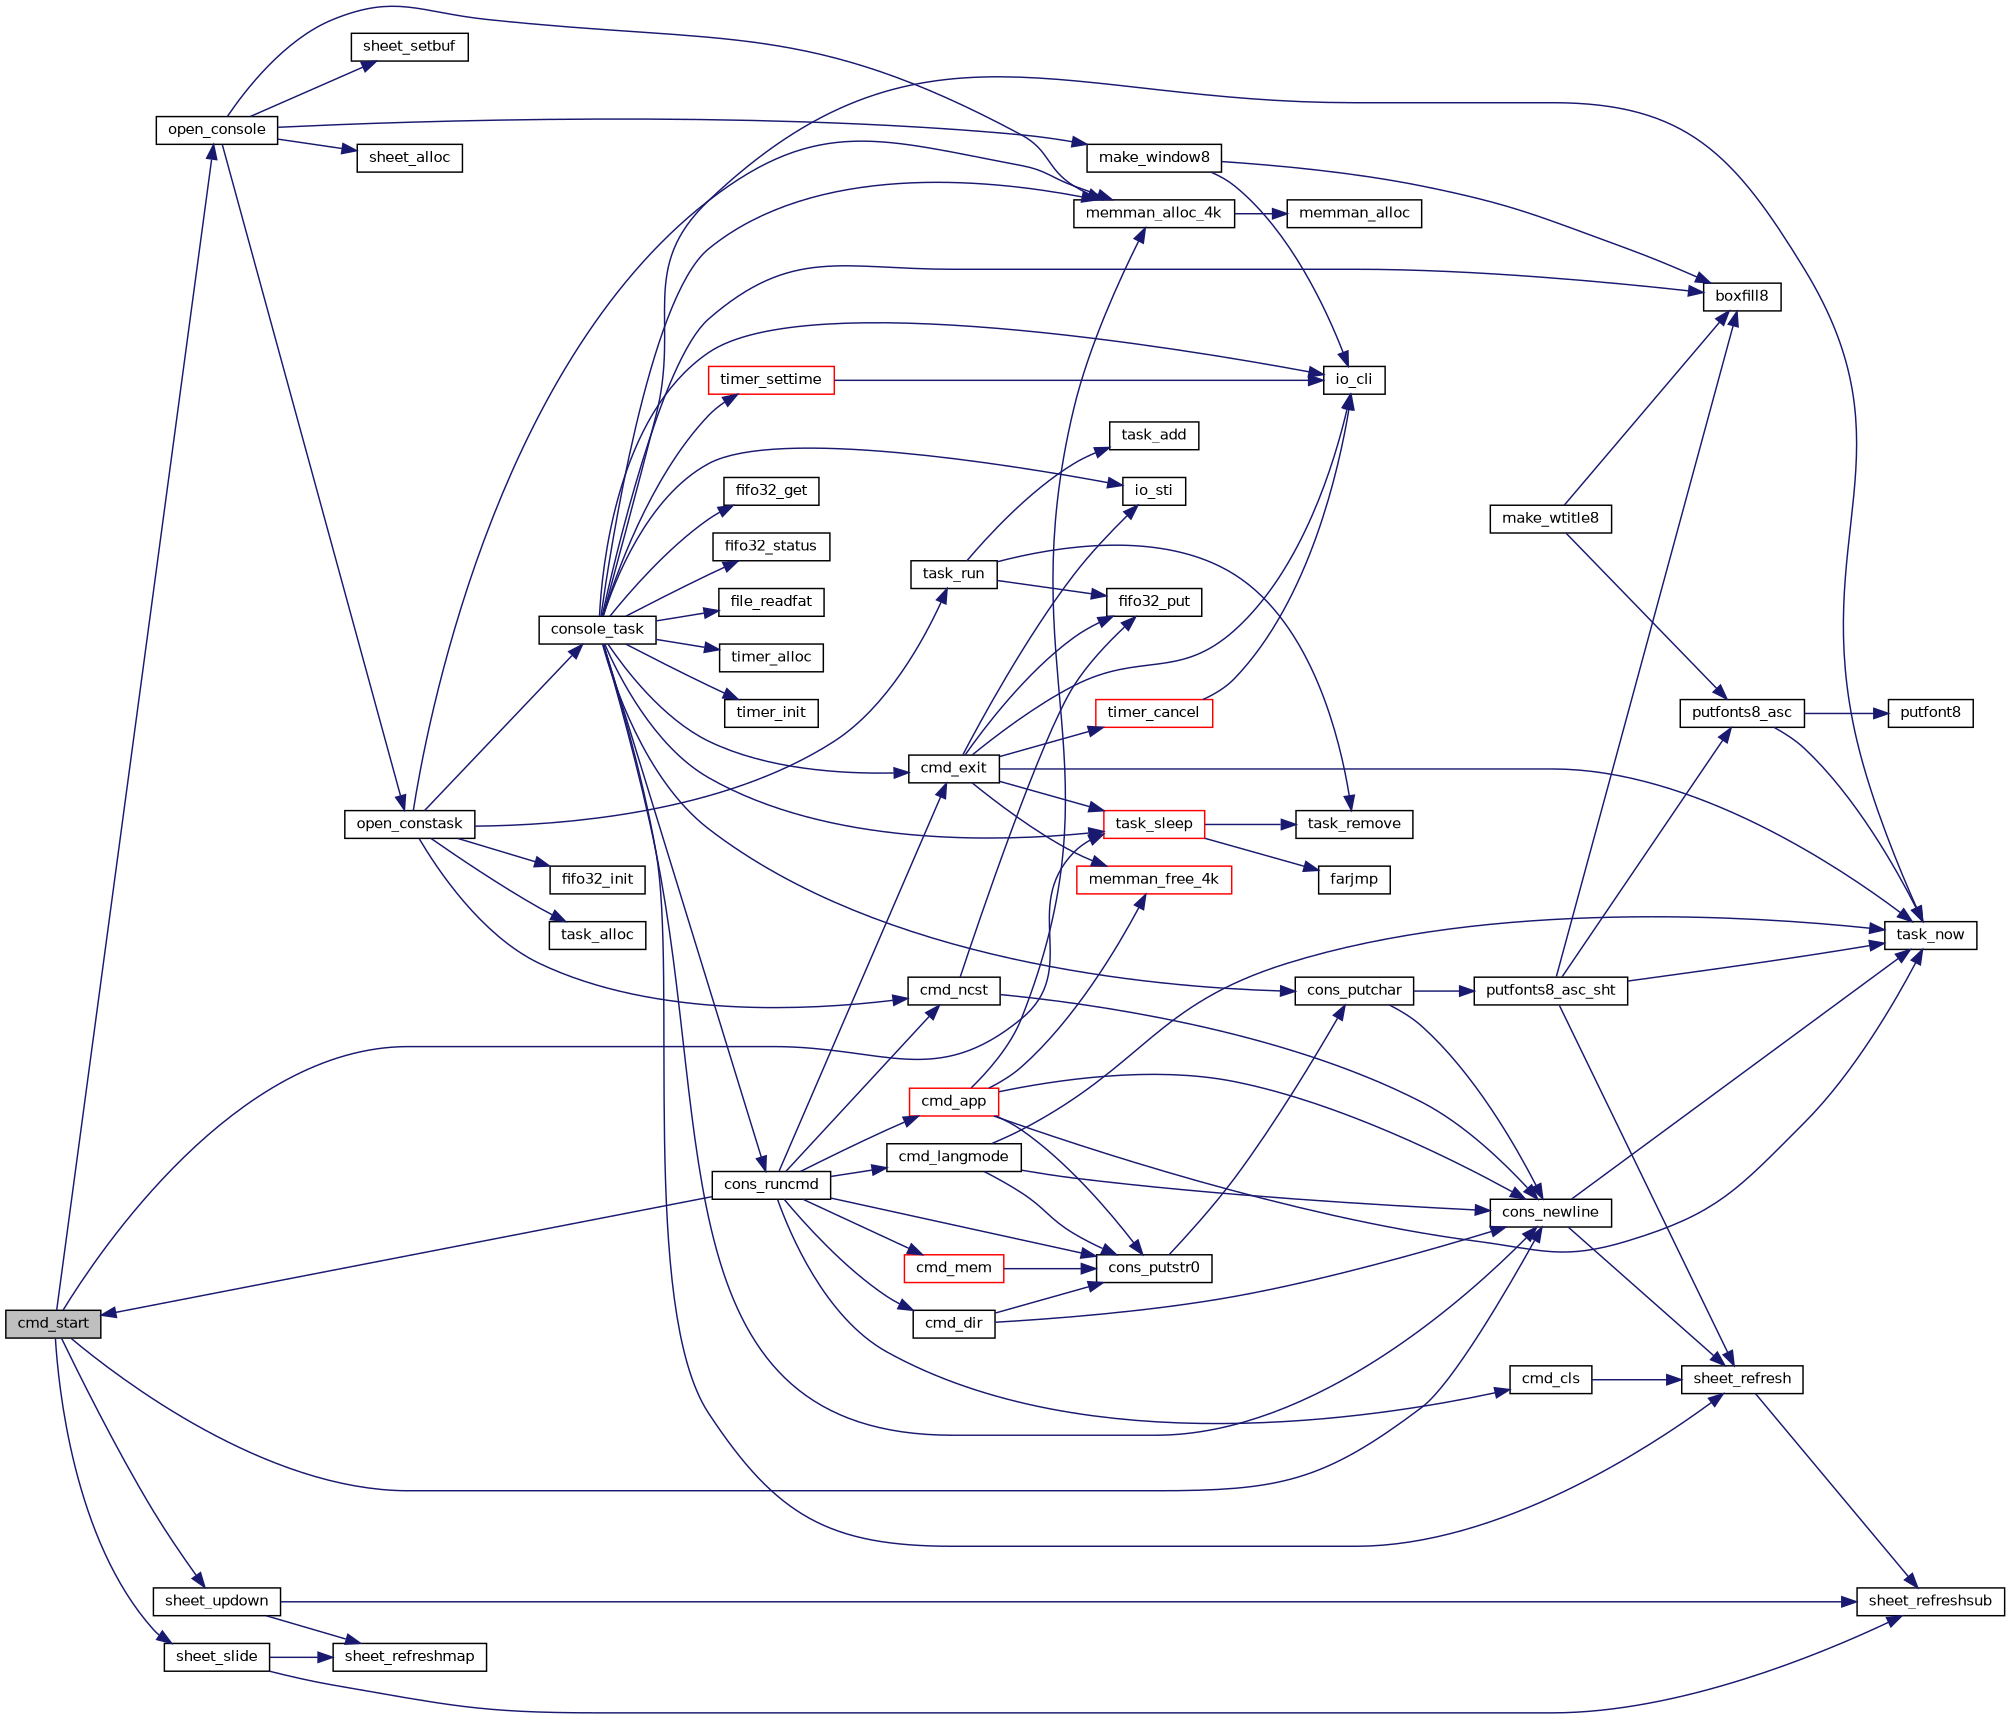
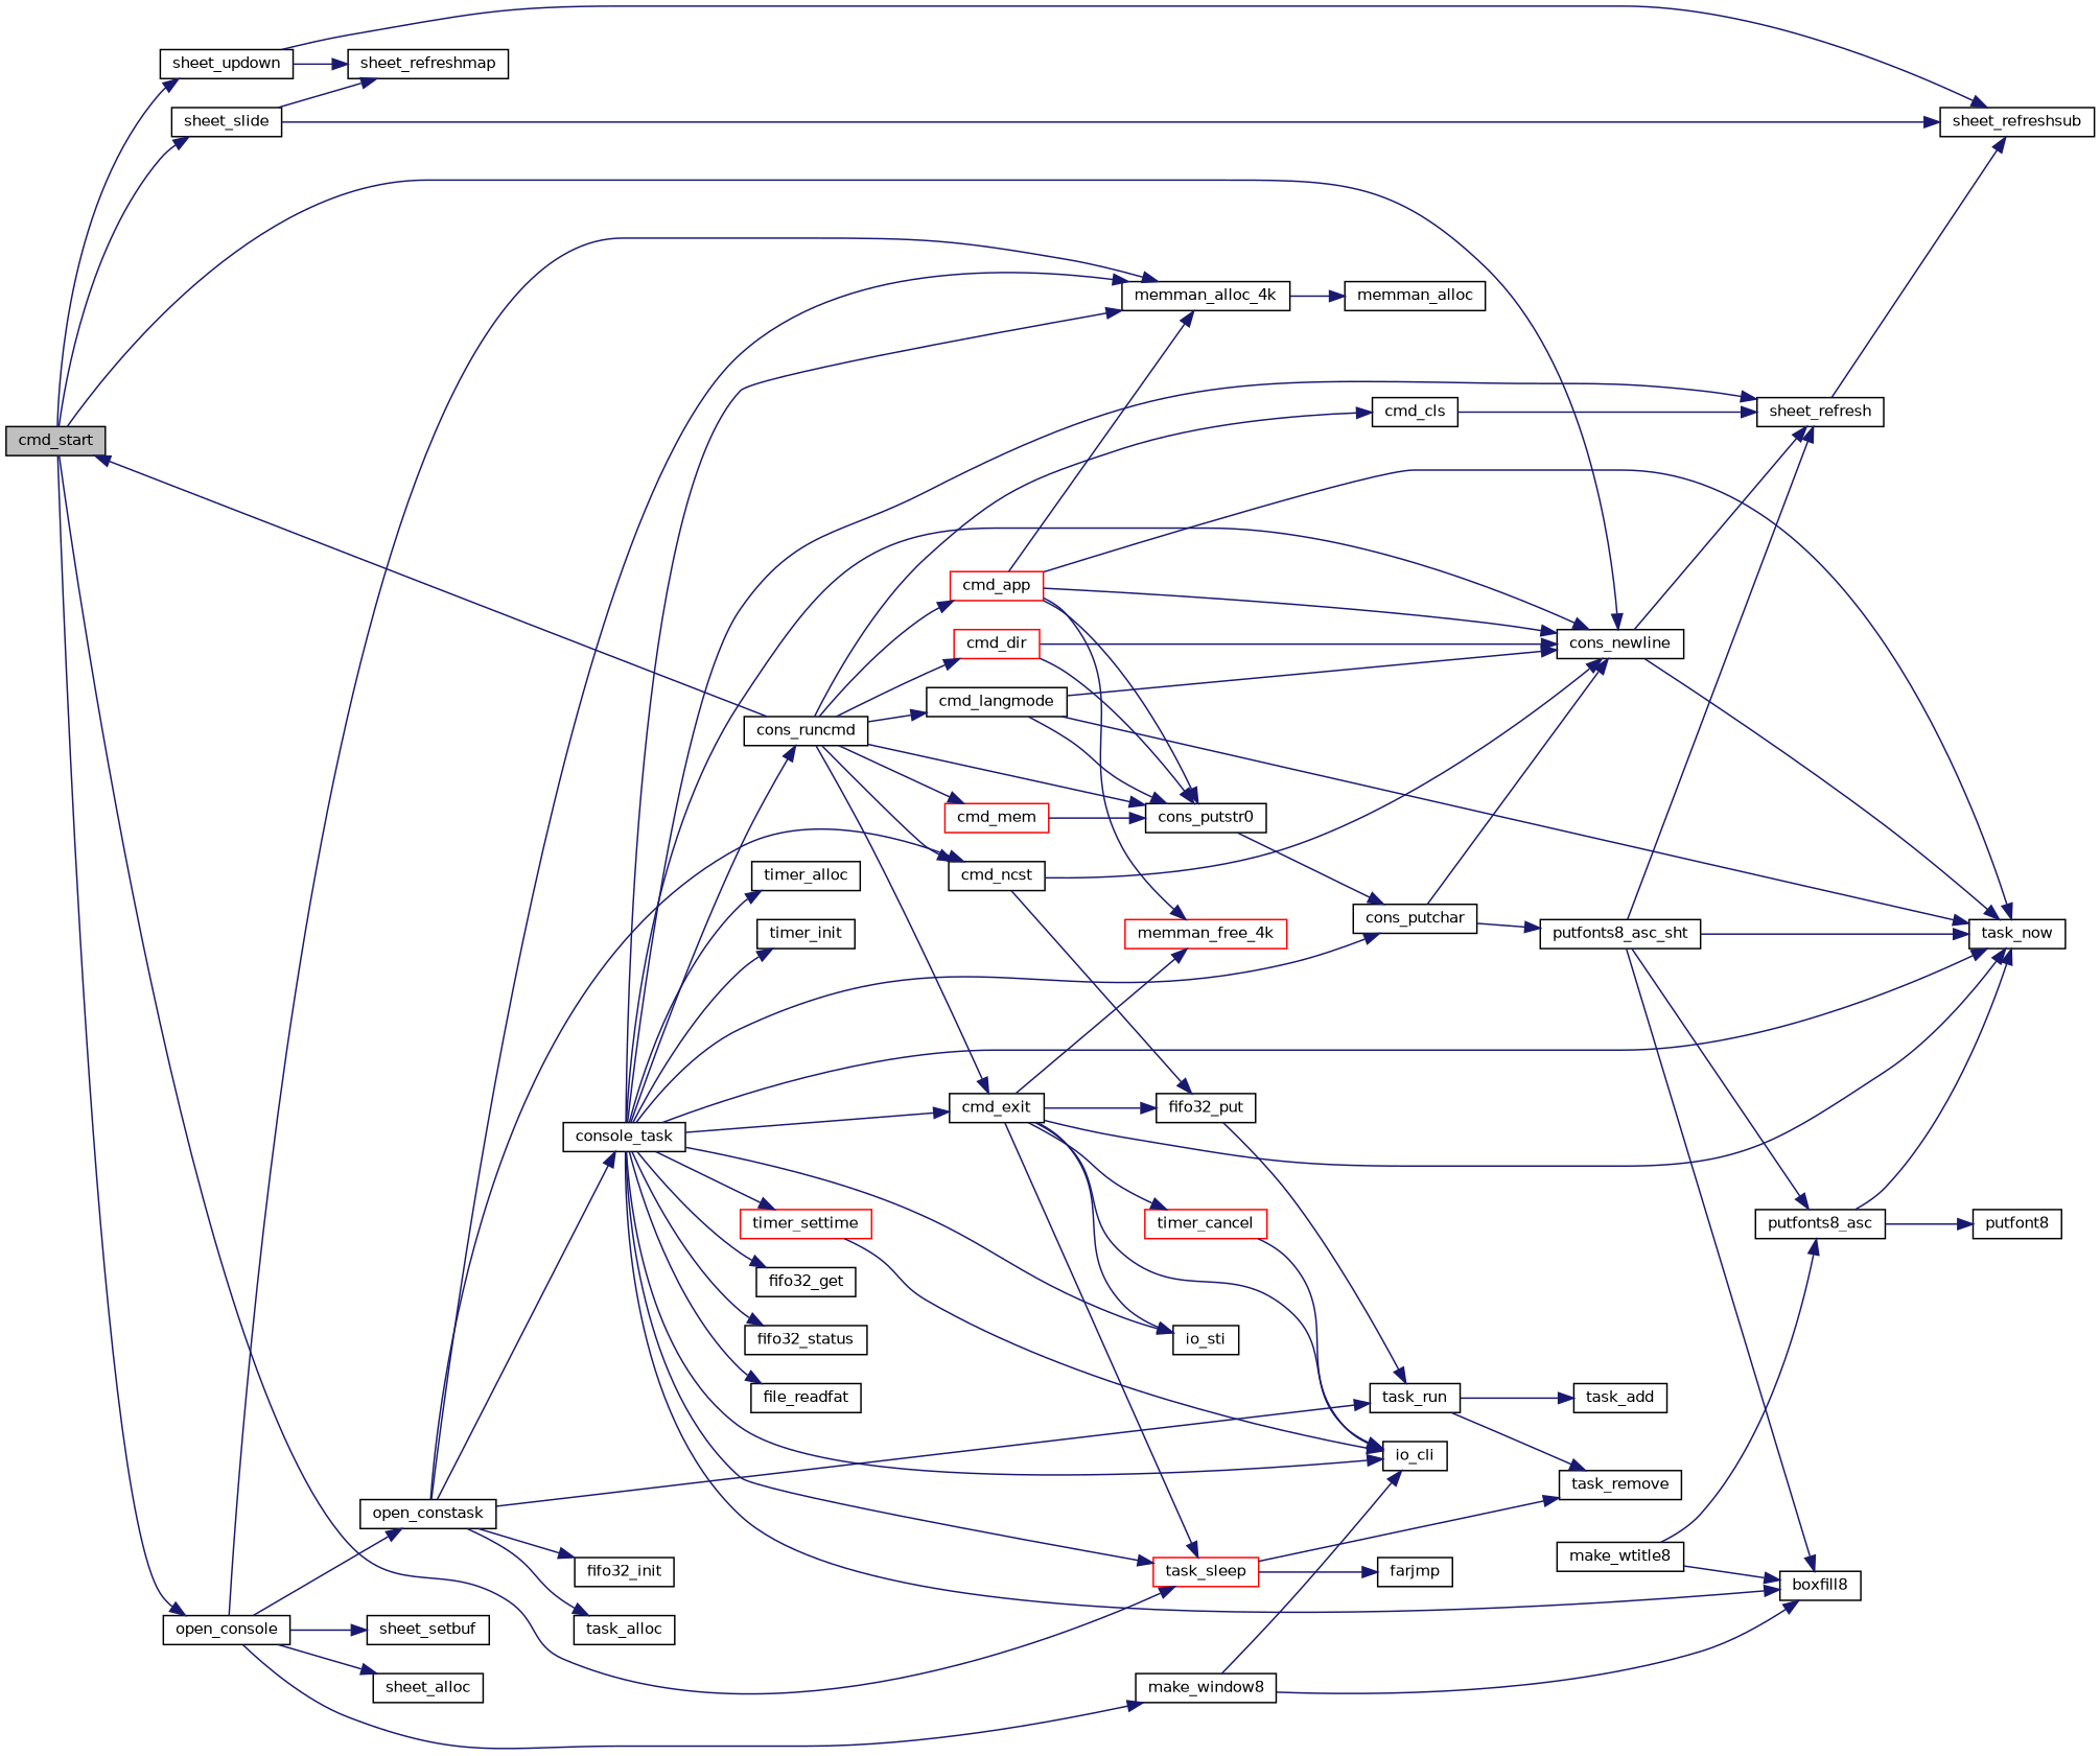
  digraph {
    rankdir=LR
    node [color=black fillcolor=white fontname=Helvetica fontsize=10 shape=record style=filled]
    edge [color=midnightblue fontname=Helvetica fontsize=10 labelfontname=Helvetica labelfontsize=10 style=solid]
    n1 [fillcolor=grey75 fontcolor=black height=0.2 label=cmd_start width=0.4]
    n2 [height=0.2 label=cons_newline width=0.4]
    n3 [height=0.2 label=open_console width=0.4]
    n4 [height=0.2 label=sheet_slide width=0.4]
    n5 [height=0.2 label=sheet_updown width=0.4]
    n6 [color=red height=0.2 label=task_sleep width=0.4]
    n7 [height=0.2 label=sheet_refresh width=0.4]
    n8 [height=0.2 label=task_now width=0.4]
    n9 [height=0.2 label=fifo32_put width=0.4]
    n10 [height=0.2 label=task_run width=0.4]
    n11 [height=0.2 label=make_window8 width=0.4]
    n12 [height=0.2 label=memman_alloc_4k width=0.4]
    n13 [height=0.2 label=open_constask width=0.4]
    n14 [height=0.2 label=sheet_alloc width=0.4]
    n15 [height=0.2 label=sheet_setbuf width=0.4]
    n16 [height=0.2 label=sheet_refreshsub width=0.4]
    n17 [height=0.2 label=sheet_refreshmap width=0.4]
    n18 [height=0.2 label=task_add width=0.4]
    n19 [height=0.2 label=task_remove width=0.4]
    n20 [height=0.2 label=boxfill8 width=0.4]
    n21 [height=0.2 label=io_cli width=0.4]
    n22 [height=0.2 label=memman_alloc width=0.4]
    n23 [height=0.2 label=console_task width=0.4]
    n24 [height=0.2 label=fifo32_init width=0.4]
    n25 [height=0.2 label=task_alloc width=0.4]
    n26 [height=0.2 label=cmd_ncst width=0.4]
    n27 [height=0.2 label=make_wtitle8 width=0.4]
    n28 [height=0.2 label=putfonts8_asc width=0.4]
    n29 [height=0.2 label=putfont8 width=0.4]
    n30 [height=0.2 label=cmd_exit width=0.4]
    n31 [height=0.2 label=io_sti width=0.4]
    n32 [height=0.2 label=cons_putchar width=0.4]
    n33 [height=0.2 label=cons_runcmd width=0.4]
    n34 [height=0.2 label=fifo32_get width=0.4]
    n35 [height=0.2 label=fifo32_status width=0.4]
    n36 [height=0.2 label=file_readfat width=0.4]
    n37 [height=0.2 label=timer_alloc width=0.4]
    n38 [height=0.2 label=timer_init width=0.4]
    n39 [color=red height=0.2 label=timer_settime width=0.4]
    n40 [color=red height=0.2 label=memman_free_4k width=0.4]
    n41 [color=red height=0.2 label=timer_cancel width=0.4]
    n42 [height=0.2 label=farjmp width=0.4]
    n43 [height=0.2 label=putfonts8_asc_sht width=0.4]
    n44 [color=red height=0.2 label=cmd_app width=0.4]
    n45 [height=0.2 label=cons_putstr0 width=0.4]
    n46 [height=0.2 label=cmd_cls width=0.4]
-   n47 [height=0.2 label=cmd_dir width=0.4]
+   n47 [color=red height=0.2 label=cmd_dir width=0.4]
    n48 [height=0.2 label=cmd_langmode width=0.4]
    n49 [color=red height=0.2 label=cmd_mem width=0.4]
    n1 -> n2
    n1 -> n3
    n1 -> n4
    n1 -> n5
    n1 -> n6
    n2 -> n7
    n2 -> n8
    n3 -> n11
    n3 -> n12
    n3 -> n13
    n3 -> n14
    n3 -> n15
    n4 -> n16
    n4 -> n17
    n5 -> n16
    n5 -> n17
    n6 -> n19
    n6 -> n42
    n7 -> n16
-   n10 -> n9
+   n9 -> n10
    n10 -> n18
    n10 -> n19
    n11 -> n20
    n11 -> n21
    n12 -> n22
    n13 -> n10
    n13 -> n12
    n13 -> n23
    n13 -> n24
    n13 -> n25
    n13 -> n26
    n23 -> n2
    n23 -> n6
    n23 -> n7
    n23 -> n8
    n23 -> n12
    n23 -> n20
    n23 -> n21
    n23 -> n30
    n23 -> n31
    n23 -> n32
    n23 -> n33
    n23 -> n34
    n23 -> n35
    n23 -> n36
    n23 -> n37
    n23 -> n38
    n23 -> n39
    n26 -> n2
    n26 -> n9
    n27 -> n20
    n27 -> n28
    n28 -> n8
    n28 -> n29
    n30 -> n6
    n30 -> n8
    n30 -> n9
    n30 -> n21
    n30 -> n31
    n30 -> n40
    n30 -> n41
    n32 -> n2
    n32 -> n43
    n33 -> n1
    n33 -> n26
    n33 -> n30
    n33 -> n44
    n33 -> n45
    n33 -> n46
    n33 -> n47
    n33 -> n48
    n33 -> n49
    n39 -> n21
    n41 -> n21
    n43 -> n7
    n43 -> n8
    n43 -> n20
    n43 -> n28
    n44 -> n2
    n44 -> n8
    n44 -> n12
    n44 -> n40
    n44 -> n45
    n45 -> n32
    n46 -> n7
    n47 -> n2
    n47 -> n45
    n48 -> n2
    n48 -> n8
    n48 -> n45
    n49 -> n45
  }
